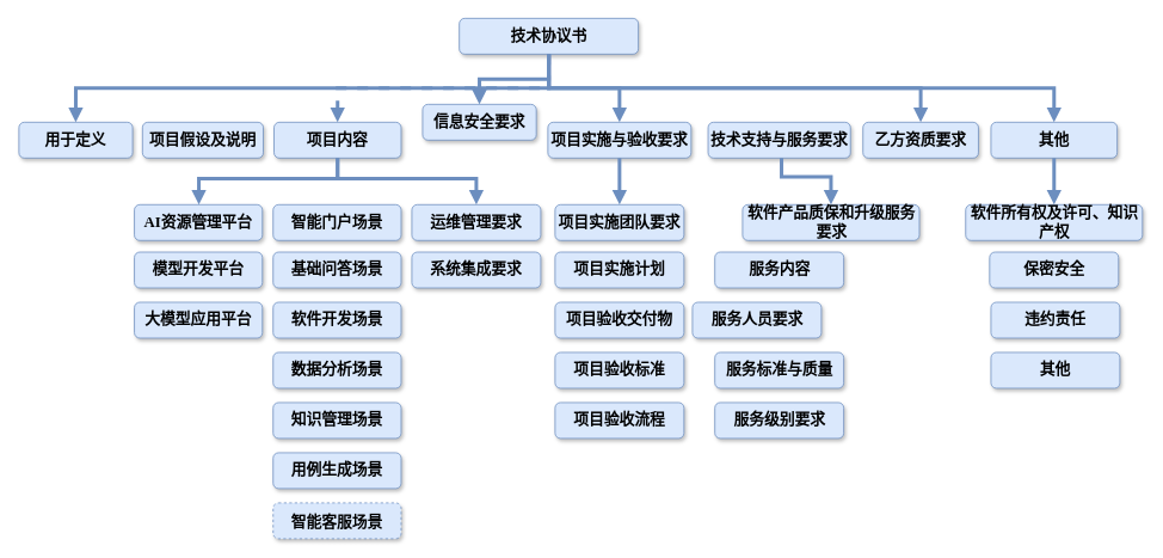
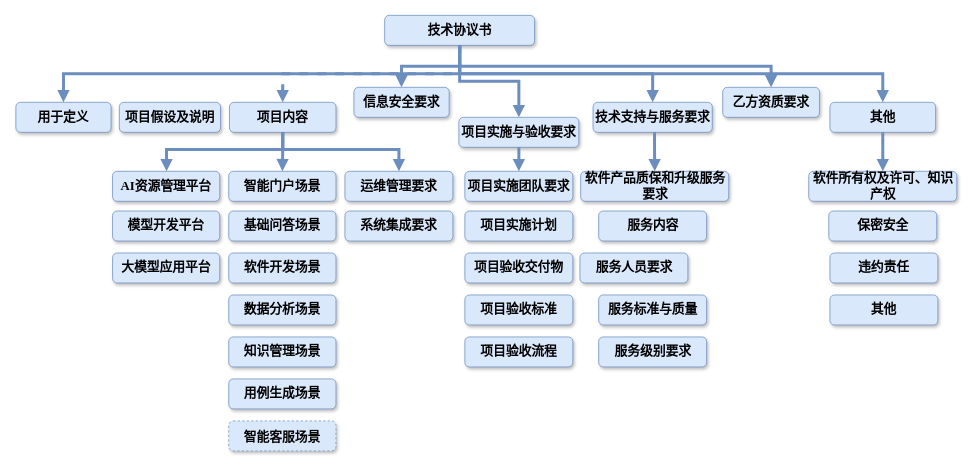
  <mxCell id="0" />
  <mxCell id="1" parent="0" />
  <mxCell id="2" value="技术协议书" style="rounded=1;fillColor=#dae8fc;strokeColor=#6c8ebf;shadow=1;fontStyle=1;fontSize=17;fontFamily=Times New Roman;whiteSpace=wrap;" vertex="1" parent="1"><mxGeometry x="512" y="20" width="200" height="40" as="geometry" /></mxCell>
  <mxCell id="3" value="用于定义" style="rounded=1;fillColor=#dae8fc;strokeColor=#6c8ebf;shadow=1;fontStyle=1;fontSize=17;fontFamily=Times New Roman;whiteSpace=wrap;" vertex="1" parent="1"><mxGeometry x="20" y="136" width="127" height="40" as="geometry" /></mxCell>
  <mxCell id="4" value="项目假设及说明" style="rounded=1;fillColor=#dae8fc;strokeColor=#6c8ebf;shadow=1;fontStyle=1;fontSize=17;fontFamily=Times New Roman;whiteSpace=wrap;" vertex="1" parent="1"><mxGeometry x="158" y="136" width="135" height="40" as="geometry" /></mxCell>
  <mxCell id="5" value="项目内容" style="rounded=1;fillColor=#dae8fc;strokeColor=#6c8ebf;shadow=1;fontStyle=1;fontSize=17;fontFamily=Times New Roman;whiteSpace=wrap;" vertex="1" parent="1"><mxGeometry x="305" y="136" width="142" height="40" as="geometry" /></mxCell>
  <mxCell id="6" value="AI资源管理平台" style="rounded=1;fillColor=#dae8fc;strokeColor=#6c8ebf;shadow=1;fontStyle=1;fontSize=17;fontFamily=Times New Roman;whiteSpace=wrap;" vertex="1" parent="1"><mxGeometry x="149" y="228" width="143" height="40" as="geometry" /></mxCell>
  <mxCell id="7" value="模型开发平台" style="rounded=1;fillColor=#dae8fc;strokeColor=#6c8ebf;shadow=1;fontStyle=1;fontSize=17;fontFamily=Times New Roman;whiteSpace=wrap;" vertex="1" parent="1"><mxGeometry x="149" y="281" width="143" height="40" as="geometry" /></mxCell>
  <mxCell id="8" value="大模型应用平台" style="rounded=1;fillColor=#dae8fc;strokeColor=#6c8ebf;shadow=1;fontStyle=1;fontSize=17;fontFamily=Times New Roman;whiteSpace=wrap;" vertex="1" parent="1"><mxGeometry x="149" y="337" width="143" height="40" as="geometry" /></mxCell>
  <mxCell id="9" value="运维管理要求" style="rounded=1;fillColor=#dae8fc;strokeColor=#6c8ebf;shadow=1;fontStyle=1;fontSize=17;fontFamily=Times New Roman;whiteSpace=wrap;" vertex="1" parent="1"><mxGeometry x="459" y="228" width="144" height="40" as="geometry" /></mxCell>
  <mxCell id="10" value="系统集成要求" style="rounded=1;fillColor=#dae8fc;strokeColor=#6c8ebf;shadow=1;fontStyle=1;fontSize=17;fontFamily=Times New Roman;whiteSpace=wrap;" vertex="1" parent="1"><mxGeometry x="459" y="281" width="144" height="40" as="geometry" /></mxCell>
  <mxCell id="11" value="" style="edgeStyle=elbowEdgeStyle;elbow=vertical;strokeWidth=4;endArrow=block;endFill=1;fontStyle=1;strokeColor=#6c8ebf;rounded=0;exitX=0.5;exitY=1;exitDx=0;exitDy=0;fillColor=#dae8fc;fontSize=17;fontFamily=Times New Roman;" edge="1" parent="1" source="2" target="3"><mxGeometry x="-220" y="1290" width="100" height="100" as="geometry"><mxPoint x="490" y="86" as="sourcePoint" /><mxPoint x="-160" y="-154" as="targetPoint" /></mxGeometry></mxCell>
  <mxCell id="12" value="" style="edgeStyle=elbowEdgeStyle;elbow=vertical;strokeWidth=4;endArrow=block;endFill=1;fontStyle=1;strokeColor=#6c8ebf;rounded=0;exitX=0.5;exitY=1;exitDx=0;exitDy=0;fillColor=#dae8fc;fontSize=17;fontFamily=Times New Roman;dashed=1;" edge="1" parent="1" source="2" target="5"><mxGeometry x="-220" y="1290" width="100" height="100" as="geometry"><mxPoint x="490" y="86" as="sourcePoint" /><mxPoint x="-160" y="-154" as="targetPoint" /></mxGeometry></mxCell>
  <mxCell id="13" value="" style="edgeStyle=elbowEdgeStyle;elbow=vertical;strokeWidth=4;endArrow=block;endFill=1;fontStyle=1;strokeColor=#6c8ebf;rounded=0;exitX=0.5;exitY=1;exitDx=0;exitDy=0;fillColor=#dae8fc;fontSize=17;fontFamily=Times New Roman;" edge="1" parent="1" source="5" target="6"><mxGeometry x="-220" y="1290" width="100" height="100" as="geometry"><mxPoint x="490" y="86" as="sourcePoint" /><mxPoint x="-160" y="-154" as="targetPoint" /><Array as="points"><mxPoint x="221" y="199" /></Array></mxGeometry></mxCell>
  <mxCell id="14" value="" style="edgeStyle=elbowEdgeStyle;elbow=vertical;strokeWidth=4;endArrow=block;endFill=1;fontStyle=1;strokeColor=#6c8ebf;rounded=0;exitX=0.5;exitY=1;exitDx=0;exitDy=0;entryX=0.5;entryY=0;entryDx=0;entryDy=0;fillColor=#dae8fc;fontSize=17;fontFamily=Times New Roman;" edge="1" parent="1" source="5" target="9"><mxGeometry x="-220" y="1290" width="100" height="100" as="geometry"><mxPoint x="490" y="86" as="sourcePoint" /><mxPoint x="-160" y="-154" as="targetPoint" /><Array as="points"><mxPoint x="398" y="199" /></Array></mxGeometry></mxCell>
  <mxCell id="15" value="" style="edgeStyle=elbowEdgeStyle;elbow=vertical;strokeWidth=4;endArrow=block;endFill=1;fontStyle=1;strokeColor=#6c8ebf;rounded=0;entryX=0.5;entryY=0;entryDx=0;entryDy=0;exitX=0.5;exitY=1;exitDx=0;exitDy=0;fillColor=#dae8fc;fontSize=17;fontFamily=Times New Roman;" edge="1" parent="1" source="2" target="16"><mxGeometry x="-220" y="1290" width="100" height="100" as="geometry"><mxPoint x="490" y="86" as="sourcePoint" /><mxPoint x="820" y="136" as="targetPoint" /></mxGeometry></mxCell>
  <mxCell id="16" value="信息安全要求" style="rounded=1;fillColor=#dae8fc;strokeColor=#6c8ebf;shadow=1;fontStyle=1;fontSize=17;fontFamily=Times New Roman;whiteSpace=wrap;" vertex="1" parent="1"><mxGeometry x="471" y="116" width="127" height="40" as="geometry" /></mxCell>
- <mxCell id="17" value="项目实施与验收要求" style="rounded=1;fillColor=#dae8fc;strokeColor=#6c8ebf;shadow=1;fontStyle=1;fontSize=17;fontFamily=Times New Roman;whiteSpace=wrap;" vertex="1" parent="1"><mxGeometry x="611" y="136" width="160" height="40" as="geometry" /></mxCell>
+ <mxCell id="17" value="项目实施与验收要求" style="rounded=1;fillColor=#dae8fc;strokeColor=#6c8ebf;shadow=1;fontStyle=1;fontSize=17;fontFamily=Times New Roman;whiteSpace=wrap;" vertex="1" parent="1"><mxGeometry x="611" y="156" width="160" height="40" as="geometry" /></mxCell>
  <mxCell id="18" value="技术支持与服务要求" style="rounded=1;fillColor=#dae8fc;strokeColor=#6c8ebf;shadow=1;fontStyle=1;fontSize=17;fontFamily=Times New Roman;whiteSpace=wrap;" vertex="1" parent="1"><mxGeometry x="790" y="136" width="159" height="40" as="geometry" /></mxCell>
- <mxCell id="19" value="乙方资质要求" style="rounded=1;fillColor=#dae8fc;strokeColor=#6c8ebf;shadow=1;fontStyle=1;fontSize=17;fontFamily=Times New Roman;whiteSpace=wrap;" vertex="1" parent="1"><mxGeometry x="963" y="136" width="129" height="40" as="geometry" /></mxCell>
+ <mxCell id="19" value="乙方资质要求" style="rounded=1;fillColor=#dae8fc;strokeColor=#6c8ebf;shadow=1;fontStyle=1;fontSize=17;fontFamily=Times New Roman;whiteSpace=wrap;" vertex="1" parent="1"><mxGeometry x="963" y="116" width="129" height="40" as="geometry" /></mxCell>
  <mxCell id="20" value="其他" style="rounded=1;fillColor=#dae8fc;strokeColor=#6c8ebf;shadow=1;fontStyle=1;fontSize=17;fontFamily=Times New Roman;whiteSpace=wrap;" vertex="1" parent="1"><mxGeometry x="1106" y="136" width="141" height="40" as="geometry" /></mxCell>
  <mxCell id="21" value="智能门户场景" style="rounded=1;fillColor=#dae8fc;strokeColor=#6c8ebf;shadow=1;fontStyle=1;fontSize=17;fontFamily=Times New Roman;whiteSpace=wrap;" vertex="1" parent="1"><mxGeometry x="304" y="228" width="143" height="40" as="geometry" /></mxCell>
  <mxCell id="22" value="基础问答场景" style="rounded=1;fillColor=#dae8fc;strokeColor=#6c8ebf;shadow=1;fontStyle=1;fontSize=17;fontFamily=Times New Roman;whiteSpace=wrap;" vertex="1" parent="1"><mxGeometry x="304" y="281" width="143" height="40" as="geometry" /></mxCell>
  <mxCell id="23" value="软件开发场景" style="rounded=1;fillColor=#dae8fc;strokeColor=#6c8ebf;shadow=1;fontStyle=1;fontSize=17;fontFamily=Times New Roman;whiteSpace=wrap;" vertex="1" parent="1"><mxGeometry x="304" y="337" width="143" height="40" as="geometry" /></mxCell>
  <mxCell id="24" value="数据分析场景" style="rounded=1;fillColor=#dae8fc;strokeColor=#6c8ebf;shadow=1;fontStyle=1;fontSize=17;fontFamily=Times New Roman;whiteSpace=wrap;" vertex="1" parent="1"><mxGeometry x="304" y="393" width="143" height="40" as="geometry" /></mxCell>
  <mxCell id="25" value="知识管理场景" style="rounded=1;fillColor=#dae8fc;strokeColor=#6c8ebf;shadow=1;fontStyle=1;fontSize=17;fontFamily=Times New Roman;whiteSpace=wrap;" vertex="1" parent="1"><mxGeometry x="304" y="449" width="143" height="40" as="geometry" /></mxCell>
  <mxCell id="26" value="用例生成场景" style="rounded=1;fillColor=#dae8fc;strokeColor=#6c8ebf;shadow=1;fontStyle=1;fontSize=17;fontFamily=Times New Roman;whiteSpace=wrap;" vertex="1" parent="1"><mxGeometry x="304" y="505" width="143" height="40" as="geometry" /></mxCell>
  <mxCell id="27" value="智能客服场景" style="rounded=1;fillColor=#dae8fc;strokeColor=#6c8ebf;shadow=1;fontStyle=1;fontSize=17;fontFamily=Times New Roman;dashed=1;" vertex="1" parent="1"><mxGeometry x="304" y="561" width="143" height="40" as="geometry" /></mxCell>
+ <mxCell id="28" value="" style="edgeStyle=elbowEdgeStyle;elbow=vertical;strokeWidth=4;endArrow=block;endFill=1;fontStyle=1;strokeColor=#6c8ebf;rounded=0;exitX=0.5;exitY=1;exitDx=0;exitDy=0;entryX=0.5;entryY=0;entryDx=0;entryDy=0;fillColor=#dae8fc;fontSize=17;fontFamily=Times New Roman;" edge="1" parent="1" source="5" target="21"><mxGeometry x="-210" y="1300" width="100" height="100" as="geometry"><mxPoint x="386" y="186" as="sourcePoint" /><mxPoint x="424" y="316" as="targetPoint" /><Array as="points"><mxPoint x="307" y="199" /></Array></mxGeometry></mxCell>
  <mxCell id="29" value="项目实施团队要求" style="rounded=1;fillColor=#dae8fc;strokeColor=#6c8ebf;shadow=1;fontStyle=1;fontSize=17;fontFamily=Times New Roman;whiteSpace=wrap;" vertex="1" parent="1"><mxGeometry x="619" y="228" width="144" height="40" as="geometry" /></mxCell>
  <mxCell id="30" value="项目实施计划" style="rounded=1;fillColor=#dae8fc;strokeColor=#6c8ebf;shadow=1;fontStyle=1;fontSize=17;fontFamily=Times New Roman;whiteSpace=wrap;" vertex="1" parent="1"><mxGeometry x="619" y="281" width="144" height="40" as="geometry" /></mxCell>
  <mxCell id="31" value="项目验收交付物" style="rounded=1;fillColor=#dae8fc;strokeColor=#6c8ebf;shadow=1;fontStyle=1;fontSize=17;fontFamily=Times New Roman;whiteSpace=wrap;" vertex="1" parent="1"><mxGeometry x="619" y="337" width="144" height="40" as="geometry" /></mxCell>
  <mxCell id="32" value="项目验收标准" style="rounded=1;fillColor=#dae8fc;strokeColor=#6c8ebf;shadow=1;fontStyle=1;fontSize=17;fontFamily=Times New Roman;whiteSpace=wrap;" vertex="1" parent="1"><mxGeometry x="619" y="393" width="144" height="40" as="geometry" /></mxCell>
  <mxCell id="33" value="项目验收流程" style="rounded=1;fillColor=#dae8fc;strokeColor=#6c8ebf;shadow=1;fontStyle=1;fontSize=17;fontFamily=Times New Roman;whiteSpace=wrap;" vertex="1" parent="1"><mxGeometry x="619" y="449" width="144" height="40" as="geometry" /></mxCell>
  <mxCell id="34" value="" style="edgeStyle=elbowEdgeStyle;elbow=vertical;strokeWidth=4;endArrow=block;endFill=1;fontStyle=1;strokeColor=#6c8ebf;rounded=0;exitX=0.5;exitY=1;exitDx=0;exitDy=0;entryX=0.5;entryY=0;entryDx=0;entryDy=0;fillColor=#dae8fc;fontSize=17;fontFamily=Times New Roman;" edge="1" parent="1" source="17" target="29"><mxGeometry x="249" y="1357" width="100" height="100" as="geometry"><mxPoint x="845" y="243" as="sourcePoint" /><mxPoint x="1000" y="295" as="targetPoint" /><Array as="points"><mxPoint x="686" y="200" /></Array></mxGeometry></mxCell>
- <mxCell id="35" value="软件产品质保和升级服务要求" style="rounded=1;fillColor=#dae8fc;strokeColor=#6c8ebf;shadow=1;fontStyle=1;fontSize=17;fontFamily=Times New Roman;whiteSpace=wrap;" vertex="1" parent="1"><mxGeometry x="828.5" y="228" width="197.5" height="40" as="geometry" /></mxCell>
+ <mxCell id="35" value="软件产品质保和升级服务要求" style="rounded=1;fillColor=#dae8fc;strokeColor=#6c8ebf;shadow=1;fontStyle=1;fontSize=17;fontFamily=Times New Roman;whiteSpace=wrap;" vertex="1" parent="1"><mxGeometry x="773.5" y="228" width="197.5" height="40" as="geometry" /></mxCell>
  <mxCell id="36" value="服务内容" style="rounded=1;fillColor=#dae8fc;strokeColor=#6c8ebf;shadow=1;fontStyle=1;fontSize=17;fontFamily=Times New Roman;whiteSpace=wrap;" vertex="1" parent="1"><mxGeometry x="797.5" y="281" width="144" height="40" as="geometry" /></mxCell>
  <mxCell id="37" value="服务人员要求" style="rounded=1;fillColor=#dae8fc;strokeColor=#6c8ebf;shadow=1;fontStyle=1;fontSize=17;fontFamily=Times New Roman;whiteSpace=wrap;" vertex="1" parent="1"><mxGeometry x="772.5" y="337" width="144" height="40" as="geometry" /></mxCell>
  <mxCell id="38" value="服务标准与质量" style="rounded=1;fillColor=#dae8fc;strokeColor=#6c8ebf;shadow=1;fontStyle=1;fontSize=17;fontFamily=Times New Roman;whiteSpace=wrap;" vertex="1" parent="1"><mxGeometry x="797.5" y="393" width="144" height="40" as="geometry" /></mxCell>
  <mxCell id="39" value="服务级别要求" style="rounded=1;fillColor=#dae8fc;strokeColor=#6c8ebf;shadow=1;fontStyle=1;fontSize=17;fontFamily=Times New Roman;whiteSpace=wrap;" vertex="1" parent="1"><mxGeometry x="797.5" y="449" width="144" height="40" as="geometry" /></mxCell>
  <mxCell id="40" value="" style="edgeStyle=elbowEdgeStyle;elbow=vertical;strokeWidth=4;endArrow=block;endFill=1;fontStyle=1;strokeColor=#6c8ebf;rounded=0;entryX=0.5;entryY=0;entryDx=0;entryDy=0;exitX=0.5;exitY=1;exitDx=0;exitDy=0;fillColor=#dae8fc;fontSize=17;fontFamily=Times New Roman;" edge="1" parent="1" source="2" target="17"><mxGeometry x="-210" y="1300" width="100" height="100" as="geometry"><mxPoint x="684" y="70" as="sourcePoint" /><mxPoint x="545" y="146" as="targetPoint" /></mxGeometry></mxCell>
+ <mxCell id="41" value="" style="edgeStyle=elbowEdgeStyle;elbow=vertical;strokeWidth=4;endArrow=block;endFill=1;fontStyle=1;strokeColor=#6c8ebf;rounded=0;fillColor=#dae8fc;fontSize=17;fontFamily=Times New Roman;" edge="1" parent="1" source="2" target="18"><mxGeometry x="-200" y="1310" width="100" height="100" as="geometry"><mxPoint x="694" y="80" as="sourcePoint" /><mxPoint x="555" y="156" as="targetPoint" /></mxGeometry></mxCell>
  <mxCell id="42" value="" style="edgeStyle=elbowEdgeStyle;elbow=vertical;strokeWidth=4;endArrow=block;endFill=1;fontStyle=1;strokeColor=#6c8ebf;rounded=0;exitX=0.5;exitY=1;exitDx=0;exitDy=0;fillColor=#dae8fc;fontSize=17;fontFamily=Times New Roman;" edge="1" parent="1" source="2" target="19"><mxGeometry x="-190" y="1320" width="100" height="100" as="geometry"><mxPoint x="704" y="90" as="sourcePoint" /><mxPoint x="565" y="166" as="targetPoint" /></mxGeometry></mxCell>
  <mxCell id="43" value="" style="edgeStyle=elbowEdgeStyle;elbow=vertical;strokeWidth=4;endArrow=block;endFill=1;fontStyle=1;strokeColor=#6c8ebf;rounded=0;exitX=0.5;exitY=1;exitDx=0;exitDy=0;fillColor=#dae8fc;fontSize=17;fontFamily=Times New Roman;" edge="1" parent="1" source="2" target="20"><mxGeometry x="-180" y="1330" width="100" height="100" as="geometry"><mxPoint x="714" y="100" as="sourcePoint" /><mxPoint x="575" y="176" as="targetPoint" /></mxGeometry></mxCell>
  <mxCell id="44" value="软件所有权及许可、知识产权" style="rounded=1;fillColor=#dae8fc;strokeColor=#6c8ebf;shadow=1;fontStyle=1;fontSize=17;fontFamily=Times New Roman;whiteSpace=wrap;" vertex="1" parent="1"><mxGeometry x="1077.75" y="228" width="197.5" height="40" as="geometry" /></mxCell>
  <mxCell id="45" value="保密安全" style="rounded=1;fillColor=#dae8fc;strokeColor=#6c8ebf;shadow=1;fontStyle=1;fontSize=17;fontFamily=Times New Roman;whiteSpace=wrap;" vertex="1" parent="1"><mxGeometry x="1104.5" y="281" width="144" height="40" as="geometry" /></mxCell>
  <mxCell id="46" value="违约责任" style="rounded=1;fillColor=#dae8fc;strokeColor=#6c8ebf;shadow=1;fontStyle=1;fontSize=17;fontFamily=Times New Roman;whiteSpace=wrap;" vertex="1" parent="1"><mxGeometry x="1106" y="337" width="144" height="40" as="geometry" /></mxCell>
  <mxCell id="47" value="其他" style="rounded=1;fillColor=#dae8fc;strokeColor=#6c8ebf;shadow=1;fontStyle=1;fontSize=17;fontFamily=Times New Roman;whiteSpace=wrap;" vertex="1" parent="1"><mxGeometry x="1106" y="393" width="144" height="40" as="geometry" /></mxCell>
  <mxCell id="48" value="" style="edgeStyle=elbowEdgeStyle;elbow=vertical;strokeWidth=4;endArrow=block;endFill=1;fontStyle=1;strokeColor=#6c8ebf;rounded=0;entryX=0.5;entryY=0;entryDx=0;entryDy=0;fillColor=#dae8fc;fontSize=17;fontFamily=Times New Roman;" edge="1" parent="1" source="18" target="35"><mxGeometry x="259" y="1367" width="100" height="100" as="geometry"><mxPoint x="701" y="186" as="sourcePoint" /><mxPoint x="701" y="238" as="targetPoint" /><Array as="points"><mxPoint x="872" y="197" /></Array></mxGeometry></mxCell>
  <mxCell id="49" value="" style="edgeStyle=elbowEdgeStyle;elbow=vertical;strokeWidth=4;endArrow=block;endFill=1;fontStyle=1;strokeColor=#6c8ebf;rounded=0;exitX=0.5;exitY=1;exitDx=0;exitDy=0;entryX=0.5;entryY=0;entryDx=0;entryDy=0;fillColor=#dae8fc;fontSize=17;fontFamily=Times New Roman;" edge="1" parent="1" source="20" target="44"><mxGeometry x="269" y="1377" width="100" height="100" as="geometry"><mxPoint x="711" y="196" as="sourcePoint" /><mxPoint x="711" y="248" as="targetPoint" /><Array as="points"><mxPoint x="1180" y="202" /></Array></mxGeometry></mxCell>
